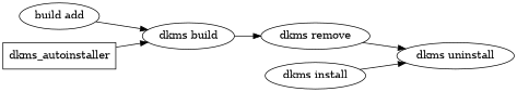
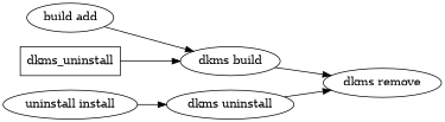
  digraph {
    rankdir=LR
    n1 [label="build add"]
    n2 [label="dkms build"]
    n3 [label="dkms remove"]
-   n4 [label="dkms install"]
+   n4 [label="uninstall install"]
    n5 [label="dkms uninstall"]
-   n6 [label=dkms_autoinstaller shape=box]
+   n6 [label=dkms_uninstall shape=box]
    n1 -> n2
    n2 -> n3
    n4 -> n5
-   n3 -> n5
+   n5 -> n3
    n6 -> n2
  }
